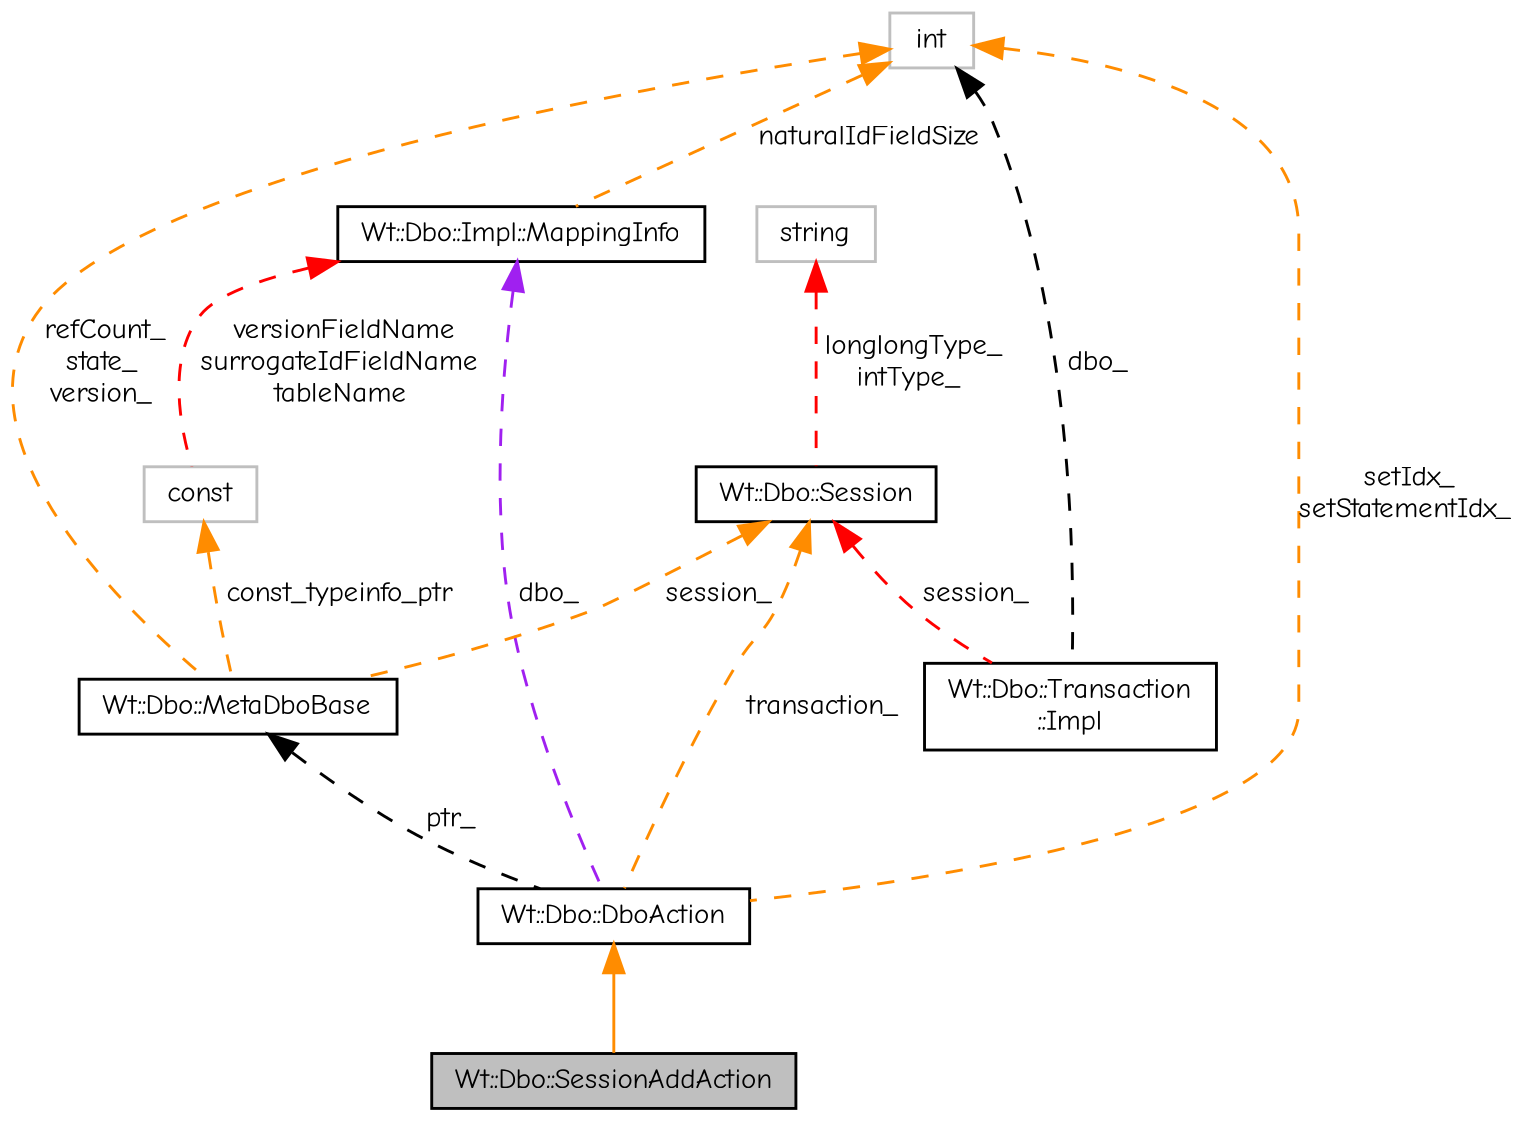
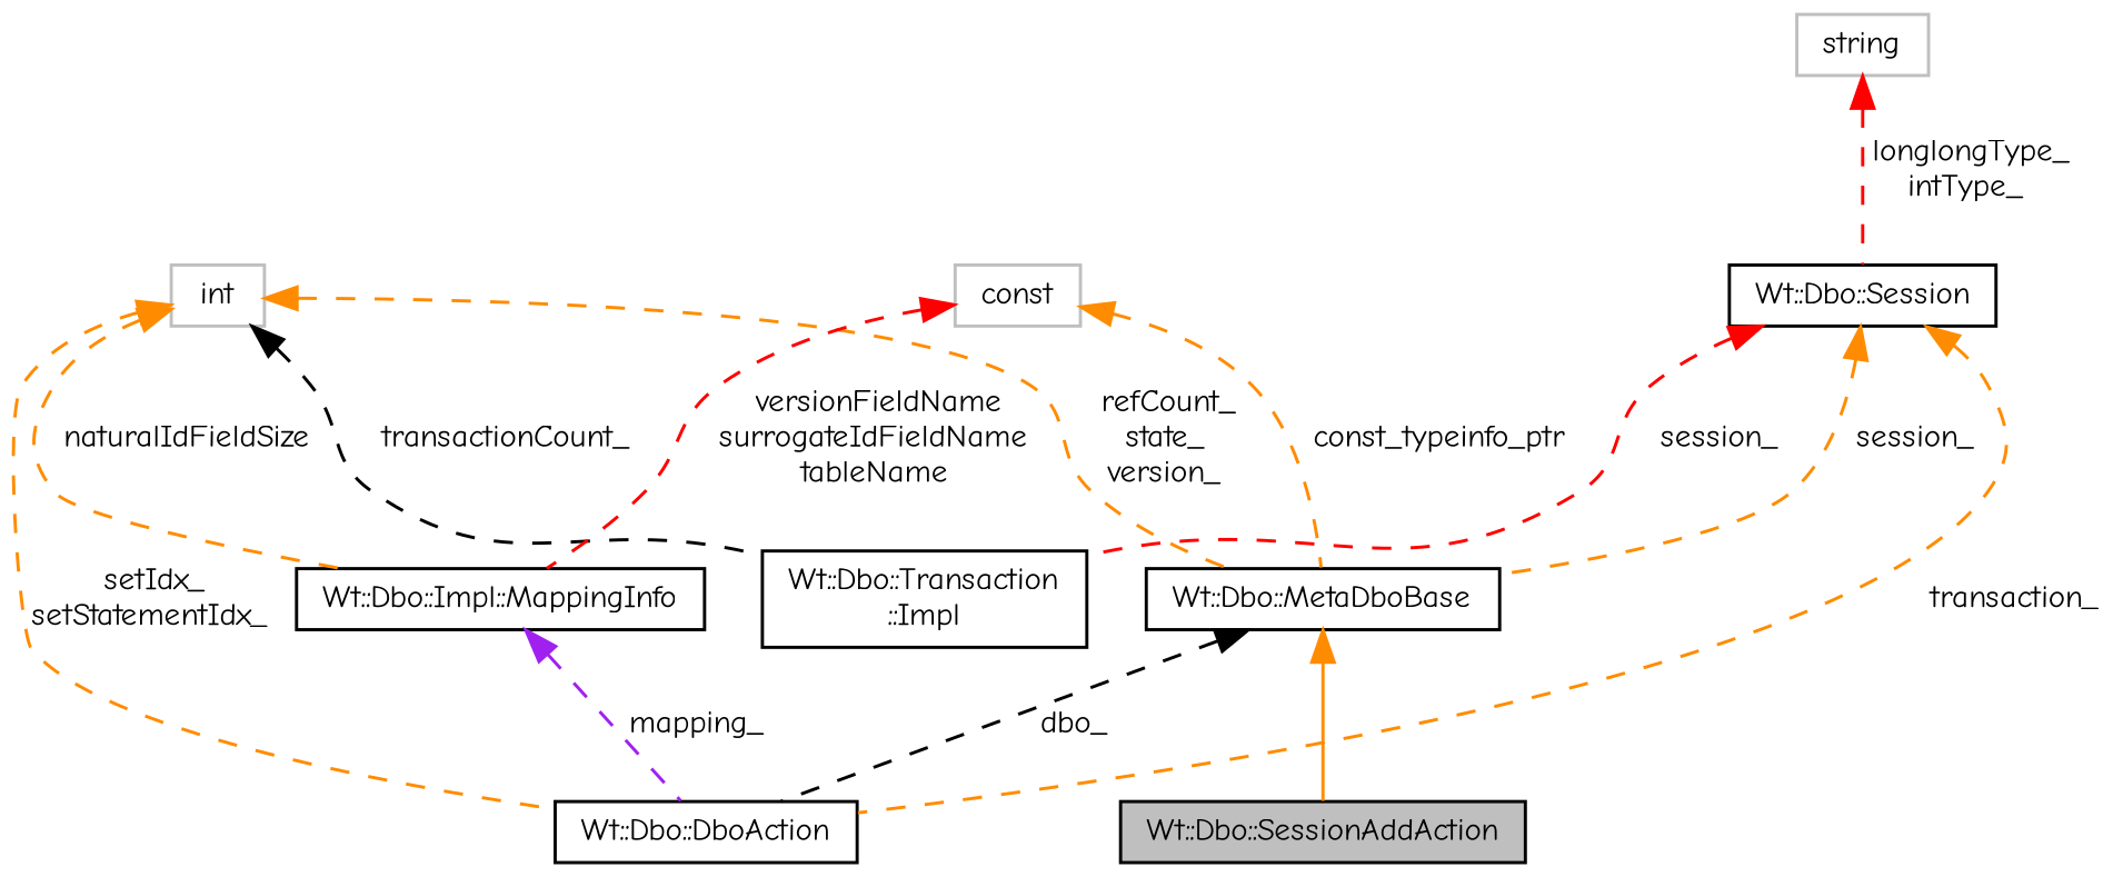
  digraph {
    fontname="Comic Neue"
    node [color=black fillcolor=white fontname="Comic Neue" fontsize=10 shape=record style=filled]
    edge [color=darkorange dir=back fontname="Comic Neue" fontsize=10 labelfontname=Helvetica labelfontsize=10 style=dashed]
    n1 [fillcolor=grey75 fontcolor=black height=0.2 label="Wt::Dbo::SessionAddAction" width=0.4]
    n2 [height=0.2 label="Wt::Dbo::DboAction" width=0.4]
    n3 [height=0.2 label="Wt::Dbo::MetaDboBase" width=0.4]
    n4 [color=grey75 height=0.2 label=int width=0.4]
    n5 [height=0.2 label="Wt::Dbo::Transaction\l::Impl" width=0.4]
    n6 [height=0.2 label="Wt::Dbo::Impl::MappingInfo" width=0.4]
    n7 [height=0.2 label="Wt::Dbo::Session" width=0.4]
    n8 [color=grey75 height=0.2 label=string width=0.4]
    n9 [color=grey75 height=0.2 label=const width=0.4]
-   n2 -> n1 [style=solid]
-   n3 -> n2 [color=black label=" ptr_"]
+   n3 -> n1 [style=solid]
+   n3 -> n2 [color=black label=" dbo_"]
    n4 -> n2 [label=" setIdx_\nsetStatementIdx_"]
    n4 -> n3 [label=" refCount_\nstate_\nversion_"]
-   n4 -> n5 [color=black label=" dbo_"]
+   n4 -> n5 [color=black label=" transactionCount_"]
    n4 -> n6 [label=" naturalIdFieldSize"]
-   n6 -> n2 [color=purple label=" dbo_"]
+   n6 -> n2 [color=purple label=" mapping_"]
    n7 -> n2 [label=" transaction_"]
    n7 -> n3 [label=" session_"]
    n7 -> n5 [color=red label=" session_"]
    n8 -> n7 [color=red label=" longlongType_\nintType_"]
    n9 -> n3 [label=" const_typeinfo_ptr"]
-   n6 -> n9 [color=red label=" versionFieldName\nsurrogateIdFieldName\ntableName"]
+   n9 -> n6 [color=red label=" versionFieldName\nsurrogateIdFieldName\ntableName"]
  }
